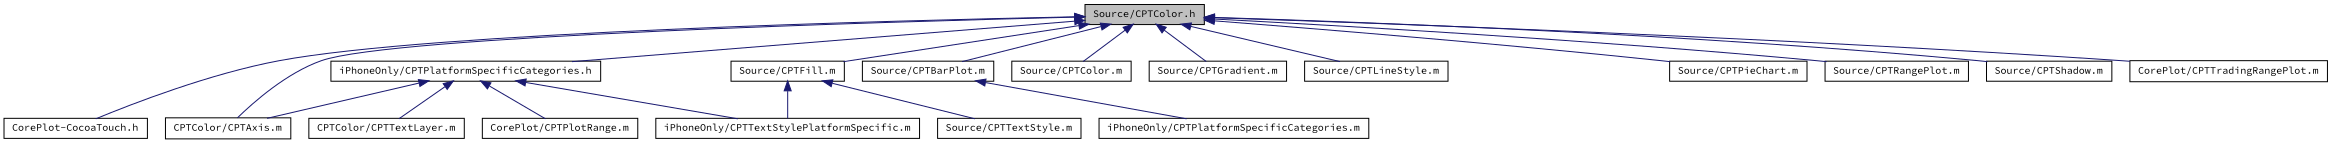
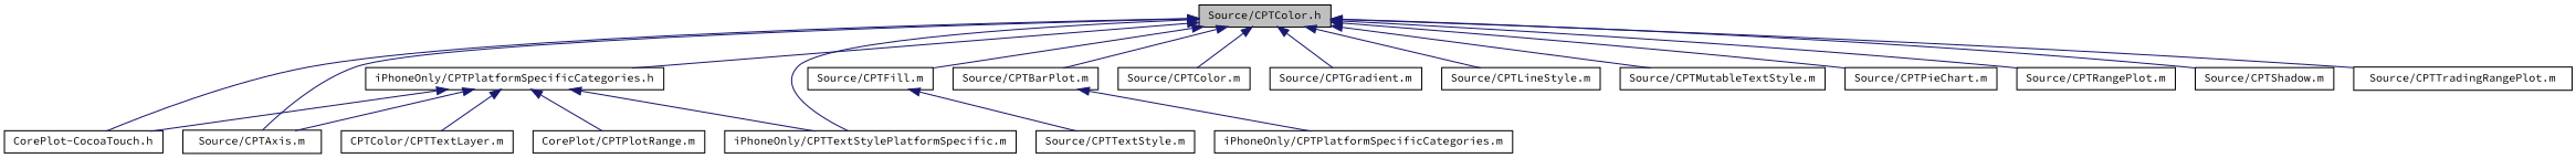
  digraph {
    fontname="Source Code Pro"
    node [color=black fontname="Source Code Pro" fontsize=10 shape=record]
    edge [color=midnightblue dir=back fontname="Source Code Pro" fontsize=10 labelfontname="Lucinda Grande" labelfontsize=10 style=solid]
    n1 [fillcolor=grey75 fontcolor=black height=0.2 label="Source/CPTColor.h" style=filled width=0.4]
    n2 [height=0.2 label="CorePlot-CocoaTouch.h" width=0.4]
-   n3 [height=0.2 label="CPTColor/CPTAxis.m" width=0.4]
+   n3 [height=0.2 label="Source/CPTAxis.m" width=0.4]
    n4 [height=0.2 label="Source/CPTBarPlot.m" width=0.4]
    n5 [height=0.2 label="Source/CPTColor.m" width=0.4]
    n6 [height=0.2 label="Source/CPTFill.m" width=0.4]
    n7 [height=0.2 label="Source/CPTGradient.m" width=0.4]
    n8 [height=0.2 label="Source/CPTLineStyle.m" width=0.4]
+   n9 [height=0.2 label="Source/CPTMutableTextStyle.m" width=0.4]
    n10 [height=0.2 label="Source/CPTPieChart.m" width=0.4]
    n11 [height=0.2 label="Source/CPTRangePlot.m" width=0.4]
    n12 [height=0.2 label="Source/CPTShadow.m" width=0.4]
-   n13 [height=0.2 label="CorePlot/CPTTradingRangePlot.m" width=0.4]
+   n13 [height=0.2 label="Source/CPTTradingRangePlot.m" width=0.4]
    n14 [height=0.2 label="iPhoneOnly/CPTPlatformSpecificCategories.h" width=0.4]
    n15 [height=0.2 label="iPhoneOnly/CPTTextStylePlatformSpecific.m" width=0.4]
    n16 [height=0.2 label="iPhoneOnly/CPTPlatformSpecificCategories.m" width=0.4]
    n17 [height=0.2 label="Source/CPTTextStyle.m" width=0.4]
    n18 [height=0.2 label="CorePlot/CPTPlotRange.m" width=0.4]
    n19 [height=0.2 label="CPTColor/CPTTextLayer.m" width=0.4]
    n1 -> n2
    n1 -> n3
    n1 -> n4
    n1 -> n5
    n1 -> n6
    n1 -> n7
    n1 -> n8
+   n1 -> n9
    n1 -> n10
    n1 -> n11
    n1 -> n12
    n1 -> n13
    n1 -> n14
-   n6 -> n15
+   n1 -> n15
    n4 -> n16
    n6 -> n17
+   n14 -> n2
    n14 -> n3
    n14 -> n15
    n14 -> n18
    n14 -> n19
  }
